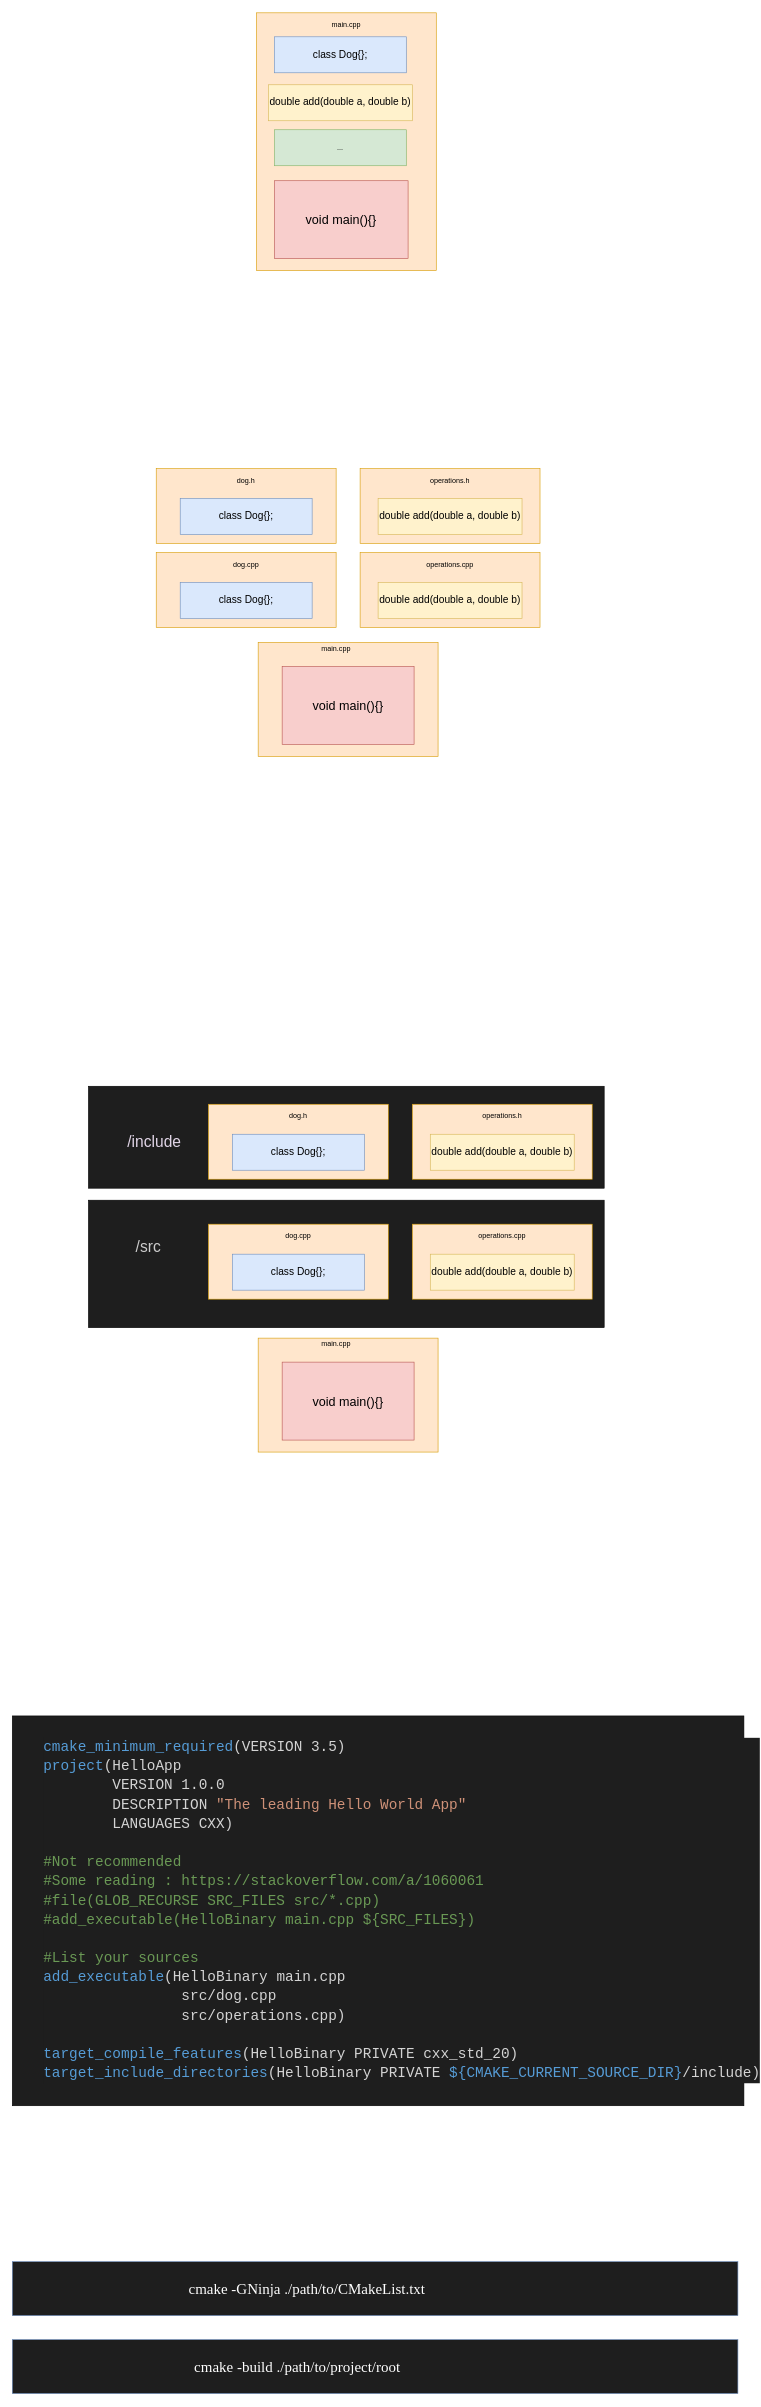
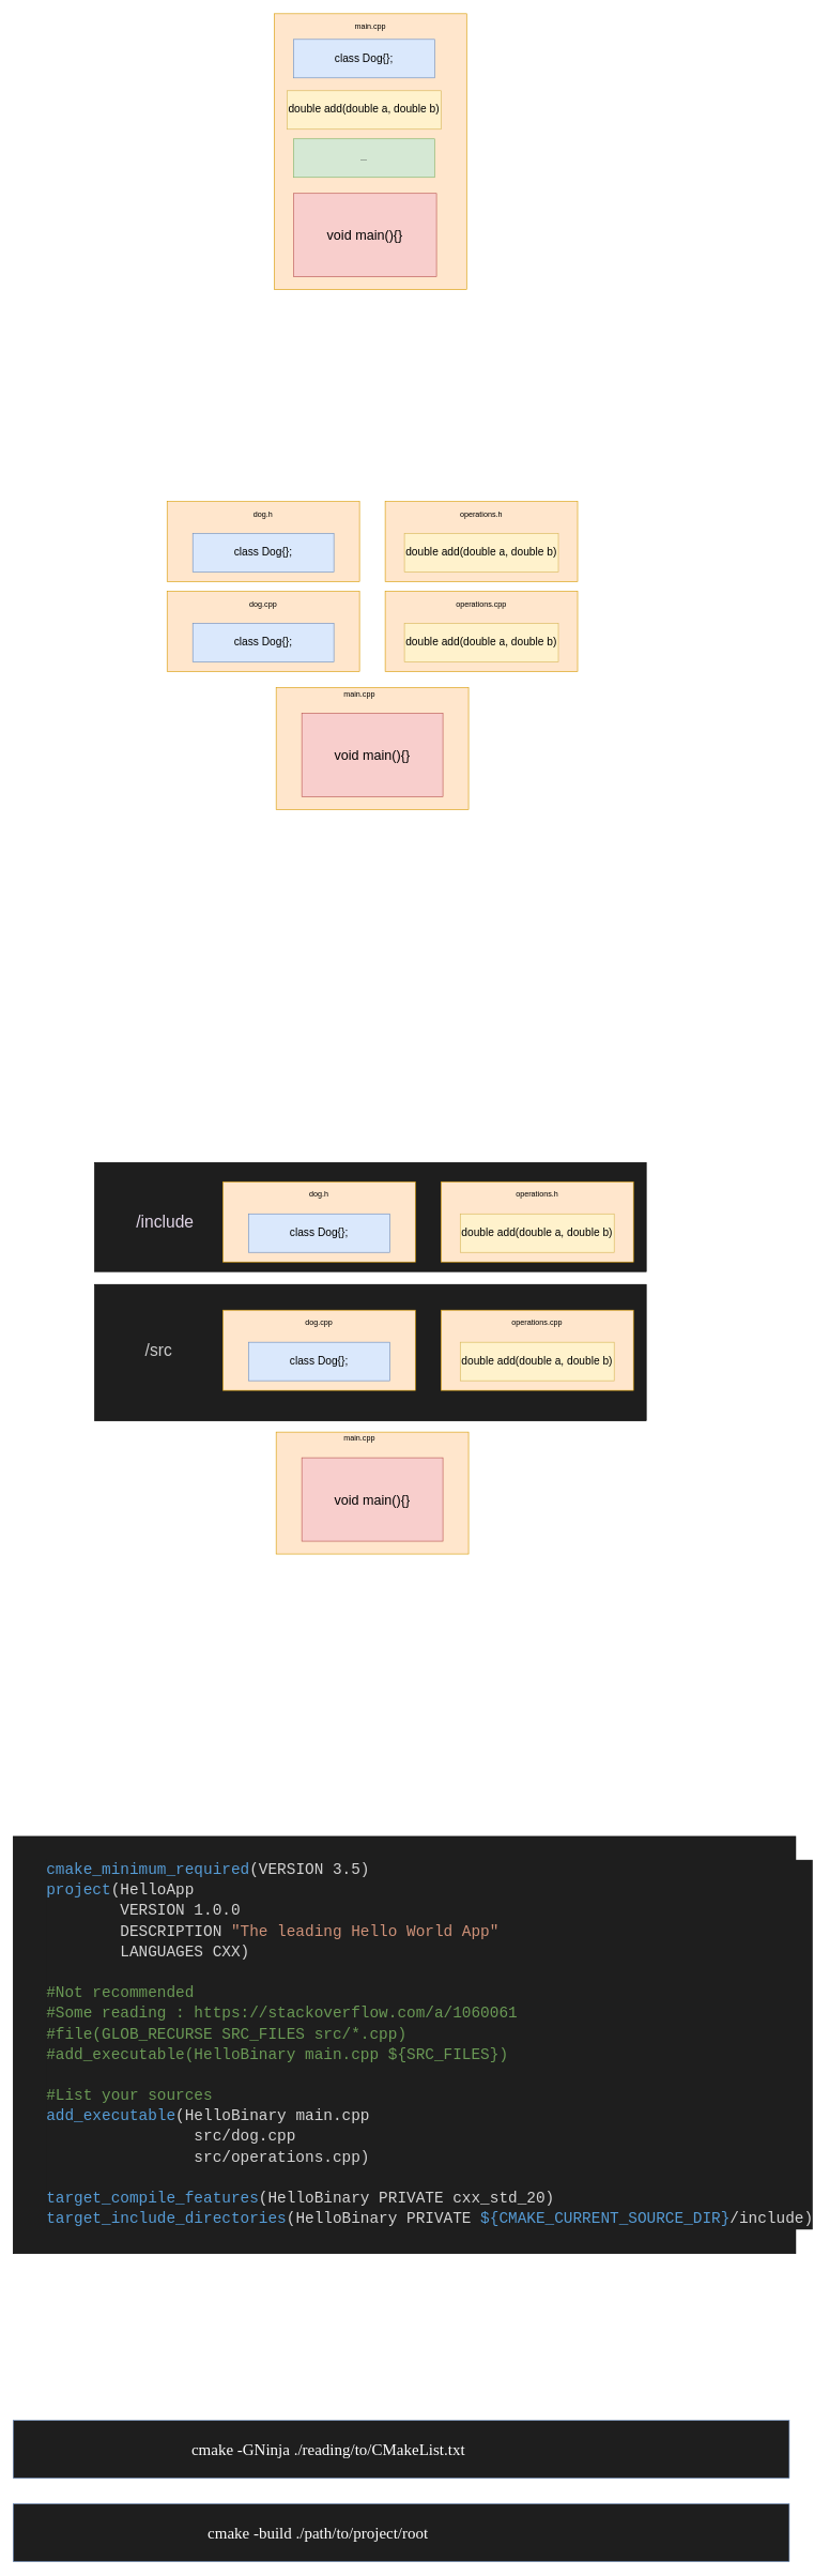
  <mxCell id="0" />
  <mxCell id="1" parent="0" />
  <mxCell id="2" value="" style="rounded=0;whiteSpace=wrap;html=1;fillColor=#1e1e1e;" parent="1" vertex="1"><mxGeometry x="147" y="2000" width="860" height="212.5" as="geometry" /></mxCell>
  <mxCell id="3" value="" style="rounded=0;whiteSpace=wrap;html=1;fillColor=#1e1e1e;" parent="1" vertex="1"><mxGeometry x="147" y="1810" width="860" height="170" as="geometry" /></mxCell>
  <mxCell id="4" value="" style="rounded=0;whiteSpace=wrap;html=1;fillColor=#1e1e1e;" parent="1" vertex="1"><mxGeometry x="20" y="2860" width="1220" height="650" as="geometry" /></mxCell>
  <mxCell id="5" value="" style="rounded=0;whiteSpace=wrap;html=1;fillColor=#ffe6cc;strokeColor=#d79b00;" parent="1" vertex="1"><mxGeometry x="600" y="780" width="300" height="125" as="geometry" /></mxCell>
  <mxCell id="6" value="" style="rounded=0;whiteSpace=wrap;html=1;fillColor=#ffe6cc;strokeColor=#d79b00;" parent="1" vertex="1"><mxGeometry x="260" y="920" width="300" height="125" as="geometry" /></mxCell>
  <mxCell id="7" value="" style="rounded=0;whiteSpace=wrap;html=1;fillColor=#ffe6cc;strokeColor=#d79b00;" parent="1" vertex="1"><mxGeometry x="427" y="20" width="300" height="430" as="geometry" /></mxCell>
  <mxCell id="8" value="&lt;font style=&quot;font-size: 17px&quot;&gt;class Dog{};&lt;/font&gt;" style="rounded=0;whiteSpace=wrap;html=1;fillColor=#dae8fc;strokeColor=#6c8ebf;" parent="1" vertex="1"><mxGeometry x="457" y="60" width="220" height="60" as="geometry" /></mxCell>
  <mxCell id="9" value="&lt;font style=&quot;font-size: 17px&quot;&gt;double add(double a, double b)&lt;/font&gt;" style="rounded=0;whiteSpace=wrap;html=1;fillColor=#fff2cc;strokeColor=#d6b656;" parent="1" vertex="1"><mxGeometry x="447" y="140" width="240" height="60" as="geometry" /></mxCell>
  <mxCell id="10" value="..." style="rounded=0;whiteSpace=wrap;html=1;fillColor=#d5e8d4;strokeColor=#82b366;" parent="1" vertex="1"><mxGeometry x="457" y="215" width="220" height="60" as="geometry" /></mxCell>
  <mxCell id="11" value="&lt;font style=&quot;font-size: 21px&quot;&gt;void main(){}&lt;/font&gt;" style="rounded=0;whiteSpace=wrap;html=1;fillColor=#f8cecc;strokeColor=#b85450;" parent="1" vertex="1"><mxGeometry x="457" y="300" width="223" height="130" as="geometry" /></mxCell>
  <mxCell id="12" value="" style="rounded=0;whiteSpace=wrap;html=1;fillColor=#ffe6cc;strokeColor=#d79b00;" parent="1" vertex="1"><mxGeometry x="430" y="1070" width="300" height="190" as="geometry" /></mxCell>
  <mxCell id="13" value="&lt;font style=&quot;font-size: 17px&quot;&gt;class Dog{};&lt;/font&gt;" style="rounded=0;whiteSpace=wrap;html=1;fillColor=#dae8fc;strokeColor=#6c8ebf;" parent="1" vertex="1"><mxGeometry x="300" y="970" width="220" height="60" as="geometry" /></mxCell>
  <mxCell id="14" value="&lt;font style=&quot;font-size: 21px&quot;&gt;void main(){}&lt;/font&gt;" style="rounded=0;whiteSpace=wrap;html=1;fillColor=#f8cecc;strokeColor=#b85450;" parent="1" vertex="1"><mxGeometry x="470" y="1110" width="220" height="130" as="geometry" /></mxCell>
  <mxCell id="15" value="main.cpp" style="text;html=1;strokeColor=none;fillColor=none;align=center;verticalAlign=middle;whiteSpace=wrap;rounded=0;" parent="1" vertex="1"><mxGeometry x="540" y="1070" width="40" height="20" as="geometry" /></mxCell>
  <mxCell id="16" value="dog.cpp" style="text;html=1;strokeColor=none;fillColor=none;align=center;verticalAlign=middle;whiteSpace=wrap;rounded=0;" parent="1" vertex="1"><mxGeometry x="390" y="930" width="40" height="20" as="geometry" /></mxCell>
  <mxCell id="17" value="" style="rounded=0;whiteSpace=wrap;html=1;fillColor=#ffe6cc;strokeColor=#d79b00;" parent="1" vertex="1"><mxGeometry x="260" y="780" width="300" height="125" as="geometry" /></mxCell>
  <mxCell id="18" value="&lt;font style=&quot;font-size: 17px&quot;&gt;double add(double a, double b)&lt;/font&gt;" style="rounded=0;whiteSpace=wrap;html=1;fillColor=#fff2cc;strokeColor=#d6b656;" parent="1" vertex="1"><mxGeometry x="630" y="830" width="240" height="60" as="geometry" /></mxCell>
  <mxCell id="19" value="&lt;font style=&quot;font-size: 17px&quot;&gt;class Dog{};&lt;/font&gt;" style="rounded=0;whiteSpace=wrap;html=1;fillColor=#dae8fc;strokeColor=#6c8ebf;" parent="1" vertex="1"><mxGeometry x="300" y="830" width="220" height="60" as="geometry" /></mxCell>
  <mxCell id="20" value="dog.h" style="text;html=1;strokeColor=none;fillColor=none;align=center;verticalAlign=middle;whiteSpace=wrap;rounded=0;" parent="1" vertex="1"><mxGeometry x="390" y="790" width="40" height="20" as="geometry" /></mxCell>
  <mxCell id="21" value="" style="rounded=0;whiteSpace=wrap;html=1;fillColor=#ffe6cc;strokeColor=#d79b00;" parent="1" vertex="1"><mxGeometry x="600" y="920" width="300" height="125" as="geometry" /></mxCell>
  <mxCell id="22" value="operations.cpp" style="text;html=1;strokeColor=none;fillColor=none;align=center;verticalAlign=middle;whiteSpace=wrap;rounded=0;" parent="1" vertex="1"><mxGeometry x="730" y="930" width="40" height="20" as="geometry" /></mxCell>
  <mxCell id="23" value="operations.h" style="text;html=1;strokeColor=none;fillColor=none;align=center;verticalAlign=middle;whiteSpace=wrap;rounded=0;" parent="1" vertex="1"><mxGeometry x="730" y="790" width="40" height="20" as="geometry" /></mxCell>
  <mxCell id="24" value="&lt;font style=&quot;font-size: 17px&quot;&gt;double add(double a, double b)&lt;/font&gt;" style="rounded=0;whiteSpace=wrap;html=1;fillColor=#fff2cc;strokeColor=#d6b656;" parent="1" vertex="1"><mxGeometry x="630" y="970" width="240" height="60" as="geometry" /></mxCell>
  <mxCell id="25" value="&lt;div style=&quot;color: rgb(212, 212, 212); background-color: rgb(30, 30, 30); font-family: &amp;quot;consolas&amp;quot;, &amp;quot;courier new&amp;quot;, monospace; font-weight: normal; font-size: 24px; line-height: 32px;&quot;&gt;&lt;div&gt;&lt;span style=&quot;color: #569cd6&quot;&gt;cmake_minimum_required&lt;/span&gt;&lt;span style=&quot;color: #d4d4d4&quot;&gt;(VERSION&amp;nbsp;3.5)&lt;/span&gt;&lt;/div&gt;&lt;div&gt;&lt;span style=&quot;color: #569cd6&quot;&gt;project&lt;/span&gt;&lt;span style=&quot;color: #d4d4d4&quot;&gt;(HelloApp&lt;/span&gt;&lt;/div&gt;&lt;div&gt;&lt;span style=&quot;color: #d4d4d4&quot;&gt;&amp;nbsp;&amp;nbsp;&amp;nbsp;&amp;nbsp;&amp;nbsp;&amp;nbsp;&amp;nbsp;&amp;nbsp;VERSION&amp;nbsp;1.0.0&lt;/span&gt;&lt;/div&gt;&lt;div&gt;&lt;span style=&quot;color: #d4d4d4&quot;&gt;&amp;nbsp;&amp;nbsp;&amp;nbsp;&amp;nbsp;&amp;nbsp;&amp;nbsp;&amp;nbsp;&amp;nbsp;DESCRIPTION&amp;nbsp;&lt;/span&gt;&lt;span style=&quot;color: #ce9178&quot;&gt;&quot;The&amp;nbsp;leading&amp;nbsp;Hello&amp;nbsp;World&amp;nbsp;App&quot;&lt;/span&gt;&lt;/div&gt;&lt;div&gt;&lt;span style=&quot;color: #d4d4d4&quot;&gt;&amp;nbsp;&amp;nbsp;&amp;nbsp;&amp;nbsp;&amp;nbsp;&amp;nbsp;&amp;nbsp;&amp;nbsp;LANGUAGES&amp;nbsp;CXX)&amp;nbsp;&amp;nbsp;&lt;/span&gt;&lt;/div&gt;&lt;br&gt;&lt;div&gt;&lt;span style=&quot;color: #6a9955&quot;&gt;#Not&amp;nbsp;recommended&lt;/span&gt;&lt;/div&gt;&lt;div&gt;&lt;span style=&quot;color: #6a9955&quot;&gt;#Some&amp;nbsp;reading&amp;nbsp;:&amp;nbsp;https://stackoverflow.com/a/1060061&lt;/span&gt;&lt;/div&gt;&lt;div&gt;&lt;span style=&quot;color: #6a9955&quot;&gt;#file(GLOB_RECURSE&amp;nbsp;SRC_FILES&amp;nbsp;src/*.cpp)&lt;/span&gt;&lt;/div&gt;&lt;div&gt;&lt;span style=&quot;color: #6a9955&quot;&gt;#add_executable(HelloBinary&amp;nbsp;main.cpp&amp;nbsp;${SRC_FILES})&lt;/span&gt;&lt;/div&gt;&lt;br&gt;&lt;div&gt;&lt;span style=&quot;color: #6a9955&quot;&gt;#List&amp;nbsp;your&amp;nbsp;sources&lt;/span&gt;&lt;/div&gt;&lt;div&gt;&lt;span style=&quot;color: #569cd6&quot;&gt;add_executable&lt;/span&gt;&lt;span style=&quot;color: #d4d4d4&quot;&gt;(HelloBinary&amp;nbsp;main.cpp&lt;/span&gt;&lt;/div&gt;&lt;div&gt;&lt;span style=&quot;color: #d4d4d4&quot;&gt;&amp;nbsp;&amp;nbsp;&amp;nbsp;&amp;nbsp;&amp;nbsp;&amp;nbsp;&amp;nbsp;&amp;nbsp;&amp;nbsp;&amp;nbsp;&amp;nbsp;&amp;nbsp;&amp;nbsp;&amp;nbsp;&amp;nbsp;&amp;nbsp;src/dog.cpp&lt;/span&gt;&lt;/div&gt;&lt;div&gt;&lt;span style=&quot;color: #d4d4d4&quot;&gt;&amp;nbsp;&amp;nbsp;&amp;nbsp;&amp;nbsp;&amp;nbsp;&amp;nbsp;&amp;nbsp;&amp;nbsp;&amp;nbsp;&amp;nbsp;&amp;nbsp;&amp;nbsp;&amp;nbsp;&amp;nbsp;&amp;nbsp;&amp;nbsp;src/operations.cpp)&amp;nbsp;&amp;nbsp;&lt;/span&gt;&lt;/div&gt;&lt;br&gt;&lt;div&gt;&lt;span style=&quot;color: #569cd6&quot;&gt;target_compile_features&lt;/span&gt;&lt;span style=&quot;color: #d4d4d4&quot;&gt;(HelloBinary&amp;nbsp;PRIVATE&amp;nbsp;cxx_std_20)&lt;/span&gt;&lt;/div&gt;&lt;div&gt;&lt;span style=&quot;color: #569cd6&quot;&gt;target_include_directories&lt;/span&gt;&lt;span style=&quot;color: #d4d4d4&quot;&gt;(HelloBinary&amp;nbsp;PRIVATE&amp;nbsp;&lt;/span&gt;&lt;span style=&quot;color: #569cd6&quot;&gt;${CMAKE_CURRENT_SOURCE_DIR}&lt;/span&gt;&lt;span style=&quot;color: #d4d4d4&quot;&gt;/include)&lt;/span&gt;&lt;/div&gt;&lt;/div&gt;" style="text;whiteSpace=wrap;html=1;" parent="1" vertex="1"><mxGeometry x="70" y="2890" width="280" height="498" as="geometry" /></mxCell>
  <mxCell id="26" value="" style="rounded=0;whiteSpace=wrap;html=1;fillColor=#ffe6cc;strokeColor=#d79b00;" parent="1" vertex="1"><mxGeometry x="687" y="1840" width="300" height="125" as="geometry" /></mxCell>
  <mxCell id="27" value="" style="rounded=0;whiteSpace=wrap;html=1;fillColor=#ffe6cc;strokeColor=#d79b00;" parent="1" vertex="1"><mxGeometry x="347" y="2040" width="300" height="125" as="geometry" /></mxCell>
  <mxCell id="28" value="" style="rounded=0;whiteSpace=wrap;html=1;fillColor=#ffe6cc;strokeColor=#d79b00;" parent="1" vertex="1"><mxGeometry x="430" y="2230" width="300" height="190" as="geometry" /></mxCell>
  <mxCell id="29" value="&lt;font style=&quot;font-size: 17px&quot;&gt;class Dog{};&lt;/font&gt;" style="rounded=0;whiteSpace=wrap;html=1;fillColor=#dae8fc;strokeColor=#6c8ebf;" parent="1" vertex="1"><mxGeometry x="387" y="2090" width="220" height="60" as="geometry" /></mxCell>
  <mxCell id="30" value="&lt;font style=&quot;font-size: 21px&quot;&gt;void main(){}&lt;/font&gt;" style="rounded=0;whiteSpace=wrap;html=1;fillColor=#f8cecc;strokeColor=#b85450;" parent="1" vertex="1"><mxGeometry x="470" y="2270" width="220" height="130" as="geometry" /></mxCell>
  <mxCell id="31" value="main.cpp" style="text;html=1;strokeColor=none;fillColor=none;align=center;verticalAlign=middle;whiteSpace=wrap;rounded=0;" parent="1" vertex="1"><mxGeometry x="540" y="2230" width="40" height="20" as="geometry" /></mxCell>
  <mxCell id="32" value="dog.cpp" style="text;html=1;strokeColor=none;fillColor=none;align=center;verticalAlign=middle;whiteSpace=wrap;rounded=0;" parent="1" vertex="1"><mxGeometry x="477" y="2050" width="40" height="20" as="geometry" /></mxCell>
  <mxCell id="33" value="" style="rounded=0;whiteSpace=wrap;html=1;fillColor=#ffe6cc;strokeColor=#d79b00;" parent="1" vertex="1"><mxGeometry x="347" y="1840" width="300" height="125" as="geometry" /></mxCell>
  <mxCell id="34" value="&lt;font style=&quot;font-size: 17px&quot;&gt;double add(double a, double b)&lt;/font&gt;" style="rounded=0;whiteSpace=wrap;html=1;fillColor=#fff2cc;strokeColor=#d6b656;" parent="1" vertex="1"><mxGeometry x="717" y="1890" width="240" height="60" as="geometry" /></mxCell>
  <mxCell id="35" value="&lt;font style=&quot;font-size: 17px&quot;&gt;class Dog{};&lt;/font&gt;" style="rounded=0;whiteSpace=wrap;html=1;fillColor=#dae8fc;strokeColor=#6c8ebf;" parent="1" vertex="1"><mxGeometry x="387" y="1890" width="220" height="60" as="geometry" /></mxCell>
  <mxCell id="36" value="dog.h" style="text;html=1;strokeColor=none;fillColor=none;align=center;verticalAlign=middle;whiteSpace=wrap;rounded=0;" parent="1" vertex="1"><mxGeometry x="477" y="1850" width="40" height="20" as="geometry" /></mxCell>
  <mxCell id="37" value="" style="rounded=0;whiteSpace=wrap;html=1;fillColor=#ffe6cc;strokeColor=#d79b00;" parent="1" vertex="1"><mxGeometry x="687" y="2040" width="300" height="125" as="geometry" /></mxCell>
  <mxCell id="38" value="operations.cpp" style="text;html=1;strokeColor=none;fillColor=none;align=center;verticalAlign=middle;whiteSpace=wrap;rounded=0;" parent="1" vertex="1"><mxGeometry x="817" y="2050" width="40" height="20" as="geometry" /></mxCell>
  <mxCell id="39" value="operations.h" style="text;html=1;strokeColor=none;fillColor=none;align=center;verticalAlign=middle;whiteSpace=wrap;rounded=0;" parent="1" vertex="1"><mxGeometry x="817" y="1850" width="40" height="20" as="geometry" /></mxCell>
  <mxCell id="40" value="&lt;font style=&quot;font-size: 17px&quot;&gt;double add(double a, double b)&lt;/font&gt;" style="rounded=0;whiteSpace=wrap;html=1;fillColor=#fff2cc;strokeColor=#d6b656;" parent="1" vertex="1"><mxGeometry x="717" y="2090" width="240" height="60" as="geometry" /></mxCell>
  <mxCell id="41" value="&lt;font style=&quot;font-size: 26px&quot; color=&quot;#E1D5E7&quot;&gt;/include&lt;/font&gt;" style="text;html=1;strokeColor=none;fillColor=none;align=center;verticalAlign=middle;whiteSpace=wrap;rounded=0;" parent="1" vertex="1"><mxGeometry x="237" y="1892.5" width="40" height="20" as="geometry" /></mxCell>
- <mxCell id="42" value="&lt;div style=&quot;font-size: 26px&quot;&gt;&lt;font style=&quot;font-size: 26px&quot; color=&quot;#CCCCCC&quot;&gt;/src&lt;/font&gt;&lt;/div&gt;" style="text;html=1;strokeColor=none;fillColor=none;align=center;verticalAlign=middle;whiteSpace=wrap;rounded=0;" parent="1" vertex="1"><mxGeometry x="227" y="2067.5" width="40" height="20" as="geometry" /></mxCell>
+ <mxCell id="42" value="&lt;div style=&quot;font-size: 26px&quot;&gt;&lt;font style=&quot;font-size: 26px&quot; color=&quot;#CCCCCC&quot;&gt;/src&lt;/font&gt;&lt;/div&gt;" style="text;html=1;strokeColor=none;fillColor=none;align=center;verticalAlign=middle;whiteSpace=wrap;rounded=0;" parent="1" vertex="1"><mxGeometry x="227" y="2092.5" width="40" height="20" as="geometry" /></mxCell>
  <mxCell id="43" value="main.cpp" style="text;html=1;strokeColor=none;fillColor=none;align=center;verticalAlign=middle;whiteSpace=wrap;rounded=0;" vertex="1" parent="1"><mxGeometry x="557" y="30" width="40" height="20" as="geometry" /></mxCell>
  <mxCell id="44" value="" style="rounded=0;whiteSpace=wrap;html=1;strokeColor=#6c8ebf;fillColor=#1e1e1e;" vertex="1" parent="1"><mxGeometry x="20" y="3770" width="1210" height="90" as="geometry" /></mxCell>
  <mxCell id="45" value="" style="rounded=0;whiteSpace=wrap;html=1;strokeColor=#6c8ebf;fillColor=#1e1e1e;" vertex="1" parent="1"><mxGeometry x="20" y="3900" width="1210" height="90" as="geometry" /></mxCell>
- <mxCell id="46" value="&lt;font style=&quot;font-size: 25px&quot; face=&quot;Lucida Console&quot; color=&quot;#FFFFFF&quot;&gt;cmake -GNinja ./path/to/CMakeList.txt&lt;/font&gt;" style="text;html=1;strokeColor=none;fillColor=none;align=center;verticalAlign=middle;whiteSpace=wrap;rounded=0;" vertex="1" parent="1"><mxGeometry x="190" y="3805" width="643" height="20" as="geometry" /></mxCell>
+ <mxCell id="46" value="&lt;font style=&quot;font-size: 25px&quot; face=&quot;Lucida Console&quot; color=&quot;#FFFFFF&quot;&gt;cmake -GNinja ./reading/to/CMakeList.txt&lt;/font&gt;" style="text;html=1;strokeColor=none;fillColor=none;align=center;verticalAlign=middle;whiteSpace=wrap;rounded=0;" vertex="1" parent="1"><mxGeometry x="190" y="3805" width="643" height="20" as="geometry" /></mxCell>
  <mxCell id="47" value="&lt;font style=&quot;font-size: 25px&quot; face=&quot;Lucida Console&quot; color=&quot;#FFFFFF&quot;&gt;cmake -build ./path/to/project/root&lt;br&gt;&lt;/font&gt;" style="text;html=1;strokeColor=none;fillColor=none;align=center;verticalAlign=middle;whiteSpace=wrap;rounded=0;" vertex="1" parent="1"><mxGeometry x="174" y="3935" width="643" height="20" as="geometry" /></mxCell>
